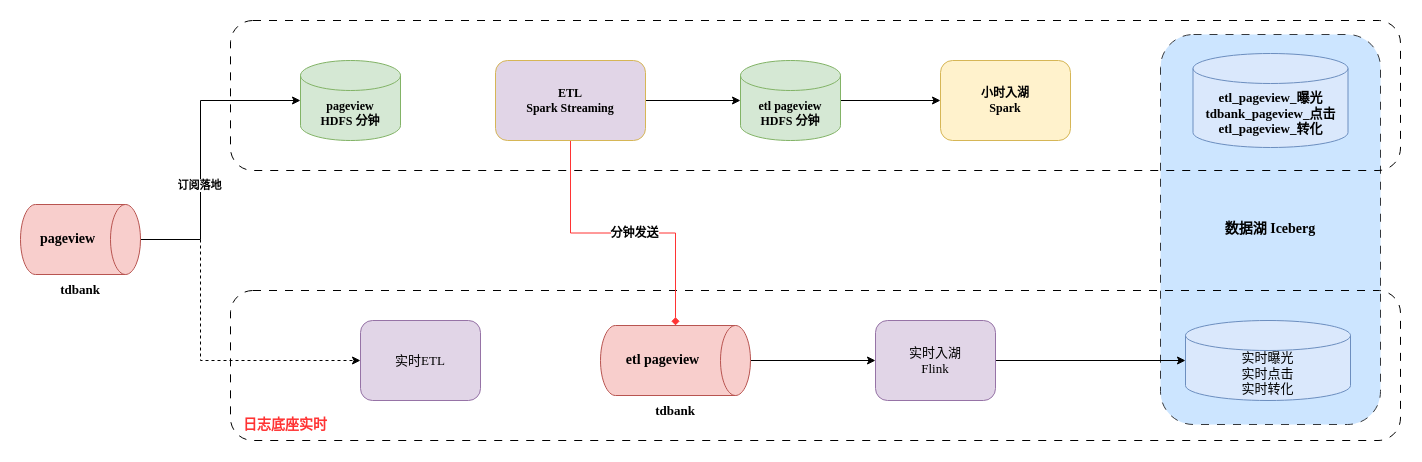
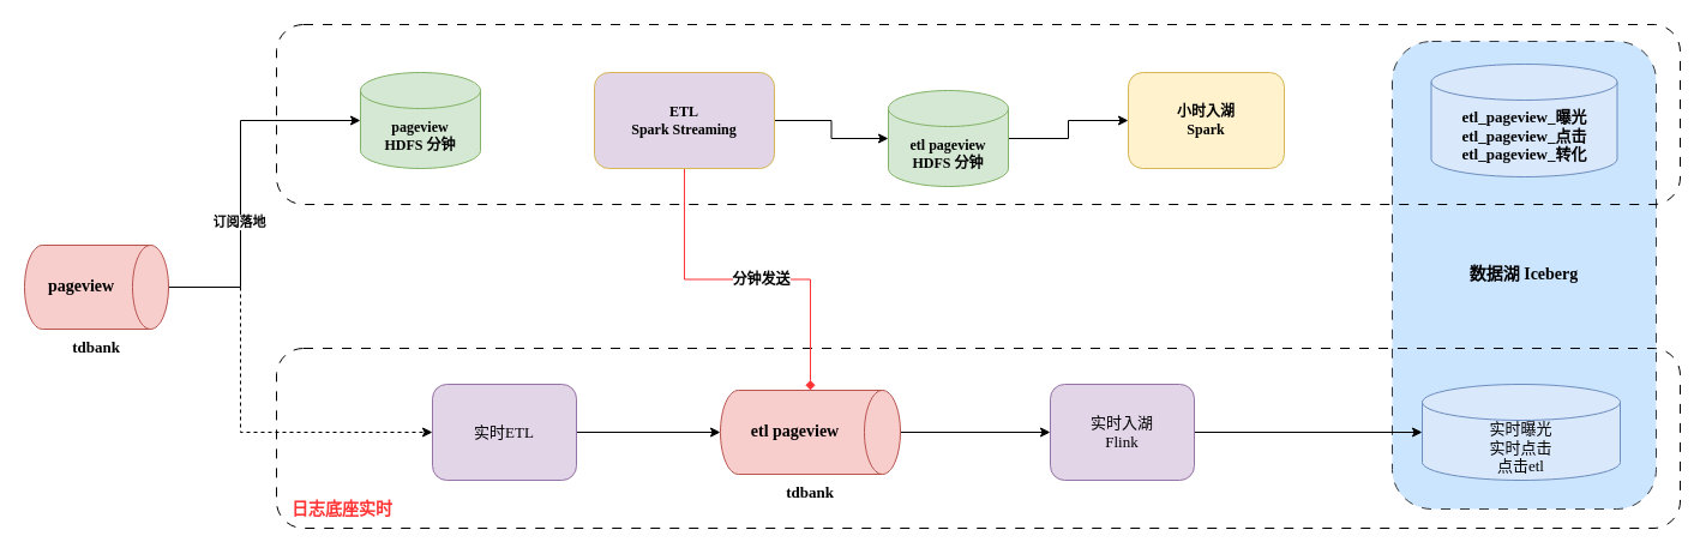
  <mxCell id="0" />
  <mxCell id="1" parent="0" />
  <mxCell id="2" value="" style="rounded=1;whiteSpace=wrap;html=1;fontFamily=Lucida Console;fontSize=14;fillColor=#cce5ff;dashed=1;dashPattern=8 8;strokeColor=#36393d;" parent="1" vertex="1"><mxGeometry x="1160" y="34" width="220" height="390" as="geometry" /></mxCell>
  <mxCell id="3" value="" style="rounded=1;whiteSpace=wrap;html=1;fontFamily=Lucida Console;fontSize=14;fillColor=none;dashed=1;dashPattern=8 8;" parent="1" vertex="1"><mxGeometry x="230" y="290" width="1170" height="150" as="geometry" /></mxCell>
  <mxCell id="4" value="" style="rounded=1;whiteSpace=wrap;html=1;fontFamily=Lucida Console;fontSize=14;fillColor=none;dashed=1;dashPattern=8 8;" parent="1" vertex="1"><mxGeometry x="230" y="20" width="1170" height="150" as="geometry" /></mxCell>
  <mxCell id="5" style="edgeStyle=orthogonalEdgeStyle;rounded=0;orthogonalLoop=1;jettySize=auto;html=1;exitX=0.5;exitY=0;exitDx=0;exitDy=0;exitPerimeter=0;entryX=0;entryY=0.5;entryDx=0;entryDy=0;entryPerimeter=0;strokeColor=#000000;fontFamily=Lucida Console;fontSize=12;fontColor=#000000;" parent="1" source="8" target="9" edge="1"><mxGeometry relative="1" as="geometry"><Array as="points"><mxPoint x="200" y="239" /><mxPoint x="200" y="100" /></Array></mxGeometry></mxCell>
  <mxCell id="6" value="&lt;b&gt;订阅落地&lt;/b&gt;" style="edgeLabel;html=1;align=center;verticalAlign=middle;resizable=0;points=[];fontFamily=Lucida Console;" vertex="1" connectable="0" parent="5"><mxGeometry x="0.006" y="2" relative="1" as="geometry"><mxPoint y="35" as="offset" /></mxGeometry></mxCell>
  <mxCell id="7" style="edgeStyle=orthogonalEdgeStyle;rounded=0;orthogonalLoop=1;jettySize=auto;html=1;exitX=0.5;exitY=0;exitDx=0;exitDy=0;exitPerimeter=0;entryX=0;entryY=0.5;entryDx=0;entryDy=0;strokeColor=#000000;fontFamily=Lucida Console;fontSize=12;fontColor=#000000;dashed=1;" parent="1" source="8" target="19" edge="1"><mxGeometry relative="1" as="geometry"><Array as="points"><mxPoint x="200" y="239" /><mxPoint x="200" y="360" /></Array></mxGeometry></mxCell>
  <mxCell id="8" value="&lt;font style=&quot;font-size: 14px;&quot;&gt;&lt;b&gt;pageview&lt;/b&gt;&lt;/font&gt;" style="shape=cylinder3;whiteSpace=wrap;html=1;boundedLbl=1;backgroundOutline=1;size=15;direction=south;fillColor=#f8cecc;strokeColor=#b85450;fontFamily=Lucida Console;" parent="1" vertex="1"><mxGeometry x="20" y="204" width="120" height="70" as="geometry" /></mxCell>
  <mxCell id="9" value="&lt;font style=&quot;font-size: 12px;&quot;&gt;&lt;span style=&quot;font-size: 12px;&quot;&gt;pageview&lt;br style=&quot;font-size: 12px;&quot;&gt;HDFS 分钟&lt;/span&gt;&lt;/font&gt;" style="shape=cylinder3;whiteSpace=wrap;html=1;boundedLbl=1;backgroundOutline=1;size=15;fontFamily=Lucida Console;fontSize=12;fillColor=#d5e8d4;strokeColor=#82b366;fontStyle=1" parent="1" vertex="1"><mxGeometry x="300" y="60" width="100" height="80" as="geometry" /></mxCell>
  <mxCell id="10" style="edgeStyle=orthogonalEdgeStyle;rounded=0;orthogonalLoop=1;jettySize=auto;html=1;exitX=1;exitY=0.5;exitDx=0;exitDy=0;entryX=0;entryY=0.5;entryDx=0;entryDy=0;entryPerimeter=0;fontFamily=Lucida Console;fontSize=14;" parent="1" source="13" target="15" edge="1"><mxGeometry relative="1" as="geometry" /></mxCell>
  <mxCell id="11" style="edgeStyle=orthogonalEdgeStyle;rounded=0;orthogonalLoop=1;jettySize=auto;html=1;entryX=0;entryY=0.5;entryDx=0;entryDy=0;entryPerimeter=0;fontFamily=Lucida Console;fontSize=14;fontColor=#FF3333;strokeColor=#FF3333;endArrow=diamond;" parent="1" source="13" target="21" edge="1"><mxGeometry relative="1" as="geometry" /></mxCell>
  <mxCell id="12" value="&lt;font&gt;&lt;b&gt;分钟发送&lt;/b&gt;&lt;/font&gt;" style="edgeLabel;html=1;align=center;verticalAlign=middle;resizable=0;points=[];fontSize=12;fontFamily=Lucida Console;fontColor=#000000;" parent="11" vertex="1" connectable="0"><mxGeometry x="0.077" relative="1" as="geometry"><mxPoint as="offset" /></mxGeometry></mxCell>
  <mxCell id="13" value="ETL&lt;br style=&quot;font-size: 12px;&quot;&gt;Spark Streaming" style="rounded=1;whiteSpace=wrap;html=1;fontFamily=Lucida Console;fontSize=12;fillColor=#e1d5e7;strokeColor=#d6b656;fontStyle=1;" parent="1" vertex="1"><mxGeometry x="495" y="60" width="150" height="80" as="geometry" /></mxCell>
  <mxCell id="14" style="edgeStyle=orthogonalEdgeStyle;rounded=0;orthogonalLoop=1;jettySize=auto;html=1;exitX=1;exitY=0.5;exitDx=0;exitDy=0;exitPerimeter=0;entryX=0;entryY=0.5;entryDx=0;entryDy=0;fontFamily=Lucida Console;fontSize=14;" parent="1" source="15" target="17" edge="1"><mxGeometry relative="1" as="geometry" /></mxCell>
- <mxCell id="15" value="etl pageview&lt;br style=&quot;border-color: var(--border-color); font-size: 12px;&quot;&gt;&lt;span style=&quot;font-size: 12px;&quot;&gt;HDFS 分钟&lt;/span&gt;" style="shape=cylinder3;whiteSpace=wrap;html=1;boundedLbl=1;backgroundOutline=1;size=15;fontFamily=Lucida Console;fontSize=12;fillColor=#d5e8d4;strokeColor=#82b366;fontStyle=1" parent="1" vertex="1"><mxGeometry x="740" y="60" width="100" height="80" as="geometry" /></mxCell>
- <mxCell id="16" value="etl_pageview_曝光&lt;br style=&quot;font-size: 13px;&quot;&gt;tdbank_pageview_点击&lt;br style=&quot;font-size: 13px;&quot;&gt;etl_pageview_转化" style="shape=cylinder3;whiteSpace=wrap;html=1;boundedLbl=1;backgroundOutline=1;size=15;fontFamily=Lucida Console;fontSize=13;fillColor=#dae8fc;strokeColor=#6c8ebf;fontStyle=1" parent="1" vertex="1"><mxGeometry x="1192.5" y="53" width="155" height="94" as="geometry" /></mxCell>
+ <mxCell id="15" value="etl pageview&lt;br style=&quot;border-color: var(--border-color); font-size: 12px;&quot;&gt;&lt;span style=&quot;font-size: 12px;&quot;&gt;HDFS 分钟&lt;/span&gt;" style="shape=cylinder3;whiteSpace=wrap;html=1;boundedLbl=1;backgroundOutline=1;size=15;fontFamily=Lucida Console;fontSize=12;fillColor=#d5e8d4;strokeColor=#82b366;fontStyle=1" parent="1" vertex="1"><mxGeometry x="740" y="75" width="100" height="80" as="geometry" /></mxCell>
+ <mxCell id="16" value="etl_pageview_曝光&lt;br style=&quot;font-size: 13px;&quot;&gt;etl_pageview_点击&lt;br style=&quot;font-size: 13px;&quot;&gt;etl_pageview_转化" style="shape=cylinder3;whiteSpace=wrap;html=1;boundedLbl=1;backgroundOutline=1;size=15;fontFamily=Lucida Console;fontSize=13;fillColor=#dae8fc;strokeColor=#6c8ebf;fontStyle=1" parent="1" vertex="1"><mxGeometry x="1192.5" y="53" width="155" height="94" as="geometry" /></mxCell>
  <mxCell id="17" value="小时入湖&lt;br style=&quot;font-size: 12px;&quot;&gt;Spark" style="rounded=1;whiteSpace=wrap;html=1;fontFamily=Lucida Console;fontSize=12;fillColor=#fff2cc;strokeColor=#d6b656;fontStyle=1" parent="1" vertex="1"><mxGeometry x="940" y="60" width="130" height="80" as="geometry" /></mxCell>
+ <mxCell id="18" style="edgeStyle=orthogonalEdgeStyle;rounded=0;orthogonalLoop=1;jettySize=auto;html=1;exitX=1;exitY=0.5;exitDx=0;exitDy=0;entryX=0.5;entryY=1;entryDx=0;entryDy=0;entryPerimeter=0;fontFamily=Lucida Console;fontSize=14;fontColor=#FF3333;" parent="1" source="19" target="21" edge="1"><mxGeometry relative="1" as="geometry" /></mxCell>
  <mxCell id="19" value="实时ETL" style="rounded=1;whiteSpace=wrap;html=1;fontFamily=Lucida Console;fontSize=13;fillColor=#e1d5e7;strokeColor=#9673a6;" parent="1" vertex="1"><mxGeometry x="360" y="320" width="120" height="80" as="geometry" /></mxCell>
  <mxCell id="20" style="edgeStyle=orthogonalEdgeStyle;rounded=0;orthogonalLoop=1;jettySize=auto;html=1;exitX=0.5;exitY=0;exitDx=0;exitDy=0;exitPerimeter=0;entryX=0;entryY=0.5;entryDx=0;entryDy=0;fontFamily=Lucida Console;fontSize=14;fontColor=#FF3333;" parent="1" source="21" target="23" edge="1"><mxGeometry relative="1" as="geometry" /></mxCell>
  <mxCell id="21" value="&lt;font style=&quot;font-size: 14px;&quot;&gt;&lt;b&gt;etl pageview&lt;/b&gt;&lt;/font&gt;" style="shape=cylinder3;whiteSpace=wrap;html=1;boundedLbl=1;backgroundOutline=1;size=15;direction=south;fillColor=#f8cecc;strokeColor=#b85450;fillStyle=auto;shadow=0;fontFamily=Lucida Console;" parent="1" vertex="1"><mxGeometry x="600" y="325" width="150" height="70" as="geometry" /></mxCell>
  <mxCell id="22" style="edgeStyle=orthogonalEdgeStyle;rounded=0;orthogonalLoop=1;jettySize=auto;html=1;exitX=1;exitY=0.5;exitDx=0;exitDy=0;entryX=0;entryY=0.5;entryDx=0;entryDy=0;entryPerimeter=0;fontFamily=Lucida Console;fontSize=14;fontColor=#FF3333;" parent="1" source="23" target="24" edge="1"><mxGeometry relative="1" as="geometry" /></mxCell>
  <mxCell id="23" value="实时入湖&lt;br style=&quot;font-size: 13px;&quot;&gt;Flink" style="rounded=1;whiteSpace=wrap;html=1;fontFamily=Lucida Console;fontSize=13;fillColor=#e1d5e7;strokeColor=#9673a6;" parent="1" vertex="1"><mxGeometry x="875" y="320" width="120" height="80" as="geometry" /></mxCell>
- <mxCell id="24" value="实时曝光&lt;br style=&quot;font-size: 13px;&quot;&gt;实时点击&lt;br style=&quot;font-size: 13px;&quot;&gt;实时转化" style="shape=cylinder3;whiteSpace=wrap;html=1;boundedLbl=1;backgroundOutline=1;size=15;fontFamily=Lucida Console;fontSize=13;fillColor=#dae8fc;strokeColor=#6c8ebf;" parent="1" vertex="1"><mxGeometry x="1185" y="320" width="165" height="80" as="geometry" /></mxCell>
+ <mxCell id="24" value="实时曝光&lt;br style=&quot;font-size: 13px;&quot;&gt;实时点击&lt;br style=&quot;font-size: 13px;&quot;&gt;点击etl" style="shape=cylinder3;whiteSpace=wrap;html=1;boundedLbl=1;backgroundOutline=1;size=15;fontFamily=Lucida Console;fontSize=13;fillColor=#dae8fc;strokeColor=#6c8ebf;" parent="1" vertex="1"><mxGeometry x="1185" y="320" width="165" height="80" as="geometry" /></mxCell>
  <mxCell id="25" value="&lt;b&gt;&lt;font color=&quot;#ff3333&quot;&gt;日志底座实时&lt;/font&gt;&lt;/b&gt;" style="text;html=1;strokeColor=none;fillColor=none;align=center;verticalAlign=middle;whiteSpace=wrap;rounded=0;dashed=1;dashPattern=8 8;fontFamily=Lucida Console;fontSize=14;" parent="1" vertex="1"><mxGeometry x="240" y="410" width="90" height="30" as="geometry" /></mxCell>
  <mxCell id="26" value="&lt;b&gt;&lt;font color=&quot;#000000&quot;&gt;数据湖 Iceberg&lt;/font&gt;&lt;/b&gt;" style="text;html=1;strokeColor=none;fillColor=none;align=center;verticalAlign=middle;whiteSpace=wrap;rounded=0;dashed=1;dashPattern=8 8;fontFamily=Lucida Console;fontSize=14;fontColor=#FF3333;" parent="1" vertex="1"><mxGeometry x="1215" y="209" width="110" height="40" as="geometry" /></mxCell>
  <mxCell id="27" value="&lt;b style=&quot;font-size: 13px;&quot;&gt;tdbank&lt;/b&gt;" style="text;html=1;strokeColor=none;fillColor=none;align=center;verticalAlign=middle;whiteSpace=wrap;rounded=0;shadow=0;dashed=1;dashPattern=8 8;sketch=0;fillStyle=auto;fontFamily=Lucida Console;fontSize=13;fontColor=#000000;" parent="1" vertex="1"><mxGeometry x="50" y="274" width="60" height="30" as="geometry" /></mxCell>
  <mxCell id="28" value="&lt;b style=&quot;font-size: 13px;&quot;&gt;tdbank&lt;/b&gt;" style="text;html=1;strokeColor=none;fillColor=none;align=center;verticalAlign=middle;whiteSpace=wrap;rounded=0;shadow=0;dashed=1;dashPattern=8 8;sketch=0;fillStyle=auto;fontFamily=Lucida Console;fontSize=13;fontColor=#000000;" parent="1" vertex="1"><mxGeometry x="645" y="395" width="60" height="30" as="geometry" /></mxCell>
